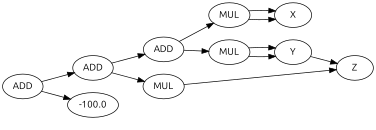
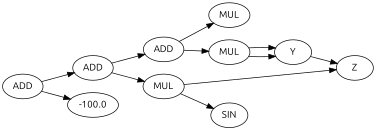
  digraph {
    fontname=Ubuntu
    rankdir=LR
    node [fontname=Ubuntu]
    edge [fontname=Ubuntu]
-   n1 [label=X]
    n2 [label=MUL]
    n3 [label=Y]
    n4 [label=Z]
    n5 [label=MUL]
    n6 [label=ADD]
+   n7 [label=SIN]
    n8 [label=MUL]
    n9 [label=ADD]
    n10 [label=-100.0]
    n11 [label=ADD]
-   n2 -> n1
-   n2 -> n1
    n3 -> n4
    n5 -> n3
    n5 -> n3
    n6 -> n2
    n6 -> n5
    n8 -> n4
+   n8 -> n7
    n9 -> n6
    n9 -> n8
    n11 -> n9
    n11 -> n10
  }
